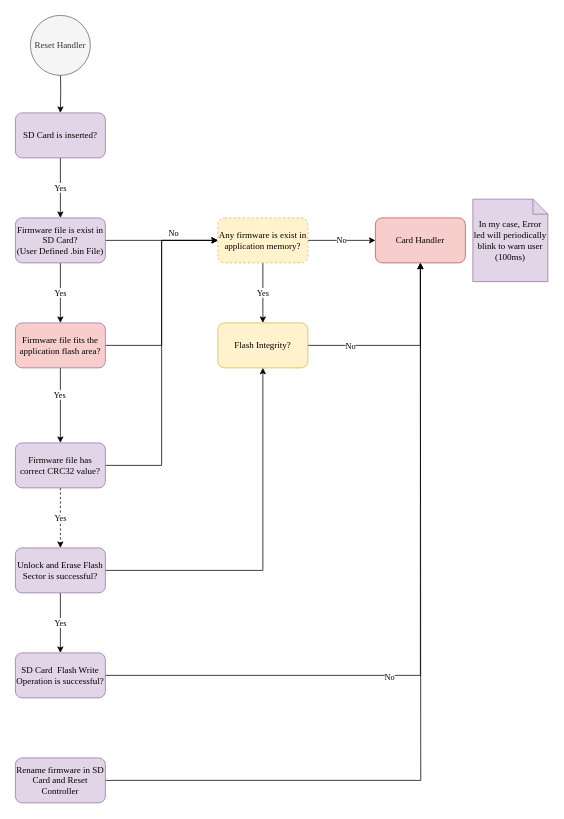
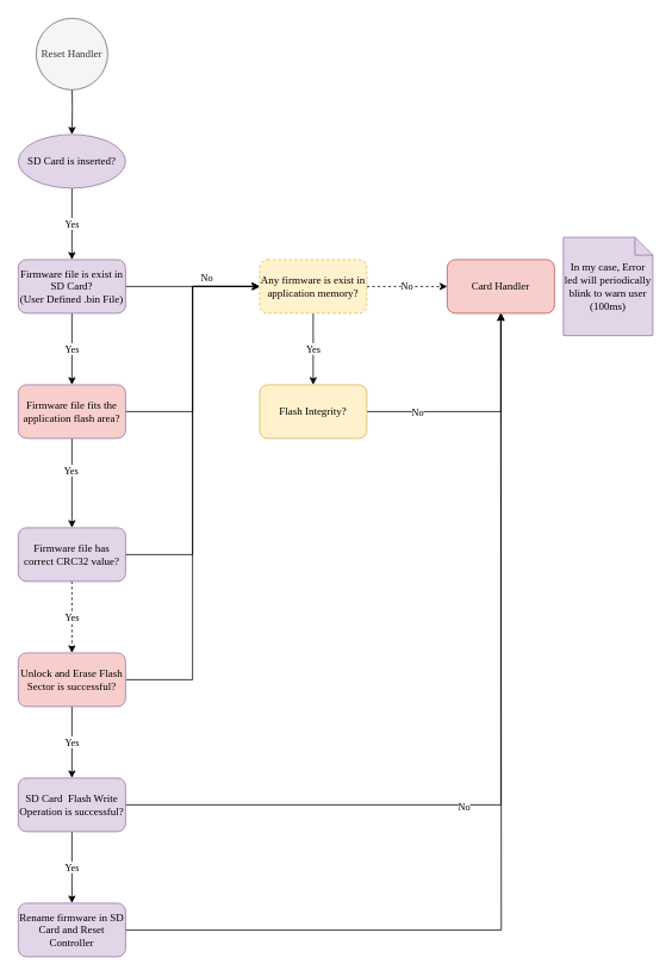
  <mxCell id="0" />
  <mxCell id="1" parent="0" />
  <mxCell id="2" value="Yes" style="edgeStyle=orthogonalEdgeStyle;rounded=0;orthogonalLoop=1;jettySize=auto;html=1;fontFamily=Comic Sans MS;" parent="1" source="3" target="6" edge="1"><mxGeometry relative="1" as="geometry" /></mxCell>
- <mxCell id="3" value="SD Card is inserted?" style="rounded=1;whiteSpace=wrap;html=1;fillColor=#e1d5e7;strokeColor=#9673a6;fontFamily=Comic Sans MS;" parent="1" vertex="1"><mxGeometry x="20" y="150" width="120" height="60" as="geometry" /></mxCell>
+ <mxCell id="3" value="SD Card is inserted?" style="ellipse;whiteSpace=wrap;html=1;fillColor=#e1d5e7;strokeColor=#9673a6;fontFamily=Comic Sans MS;" parent="1" vertex="1"><mxGeometry x="20" y="150" width="120" height="60" as="geometry" /></mxCell>
  <mxCell id="4" style="edgeStyle=orthogonalEdgeStyle;rounded=0;orthogonalLoop=1;jettySize=auto;html=1;entryX=0;entryY=0.5;entryDx=0;entryDy=0;" parent="1" source="6" target="16" edge="1"><mxGeometry relative="1" as="geometry" /></mxCell>
  <mxCell id="5" value="Yes" style="edgeStyle=orthogonalEdgeStyle;rounded=0;orthogonalLoop=1;jettySize=auto;html=1;fontFamily=Comic Sans MS;" edge="1" parent="1" source="6" target="30"><mxGeometry relative="1" as="geometry" /></mxCell>
  <mxCell id="6" value="&lt;div&gt;Firmware file is exist in SD Card?&lt;/div&gt;&lt;div&gt;(User Defined .bin File)&lt;br&gt;&lt;/div&gt;" style="whiteSpace=wrap;html=1;rounded=1;fillColor=#e1d5e7;strokeColor=#9673a6;fontFamily=Comic Sans MS;" parent="1" vertex="1"><mxGeometry x="20" y="290" width="120" height="60" as="geometry" /></mxCell>
  <mxCell id="7" style="edgeStyle=orthogonalEdgeStyle;rounded=0;orthogonalLoop=1;jettySize=auto;html=1;entryX=0;entryY=0.5;entryDx=0;entryDy=0;" parent="1" source="9" target="16" edge="1"><mxGeometry relative="1" as="geometry"><mxPoint x="210" y="320" as="targetPoint" /></mxGeometry></mxCell>
  <mxCell id="8" value="Yes" style="edgeStyle=orthogonalEdgeStyle;rounded=0;orthogonalLoop=1;jettySize=auto;html=1;fontFamily=Comic Sans MS;dashed=1;" edge="1" parent="1" source="9" target="33"><mxGeometry relative="1" as="geometry" /></mxCell>
  <mxCell id="9" value="Firmware file has correct CRC32 value?" style="whiteSpace=wrap;html=1;rounded=1;fillColor=#e1d5e7;strokeColor=#9673a6;fontFamily=Comic Sans MS;" parent="1" vertex="1"><mxGeometry x="20" y="590" width="120" height="60" as="geometry" /></mxCell>
+ <mxCell id="10" value="Yes" style="edgeStyle=orthogonalEdgeStyle;rounded=0;orthogonalLoop=1;jettySize=auto;html=1;fontFamily=Comic Sans MS;" parent="1" source="13" target="23" edge="1"><mxGeometry relative="1" as="geometry" /></mxCell>
  <mxCell id="11" style="edgeStyle=orthogonalEdgeStyle;rounded=0;orthogonalLoop=1;jettySize=auto;html=1;entryX=0.5;entryY=1;entryDx=0;entryDy=0;fontFamily=Comic Sans MS;" parent="1" source="13" target="20" edge="1"><mxGeometry relative="1" as="geometry" /></mxCell>
  <mxCell id="12" value="No" style="edgeLabel;html=1;align=center;verticalAlign=middle;resizable=0;points=[];fontFamily=Comic Sans MS;" parent="11" vertex="1" connectable="0"><mxGeometry x="-0.221" y="-1" relative="1" as="geometry"><mxPoint as="offset" /></mxGeometry></mxCell>
  <mxCell id="13" value="SD Card&amp;nbsp; Flash Write Operation is successful?" style="whiteSpace=wrap;html=1;rounded=1;fillColor=#e1d5e7;strokeColor=#9673a6;fontFamily=Comic Sans MS;" parent="1" vertex="1"><mxGeometry x="20" y="870" width="120" height="60" as="geometry" /></mxCell>
  <mxCell id="14" value="Yes" style="edgeStyle=orthogonalEdgeStyle;rounded=0;orthogonalLoop=1;jettySize=auto;html=1;fontFamily=Comic Sans MS;" parent="1" source="16" edge="1"><mxGeometry relative="1" as="geometry"><mxPoint x="350" y="430" as="targetPoint" /></mxGeometry></mxCell>
- <mxCell id="15" value="No" style="edgeStyle=orthogonalEdgeStyle;rounded=0;orthogonalLoop=1;jettySize=auto;html=1;entryX=0;entryY=0.5;entryDx=0;entryDy=0;fontFamily=Comic Sans MS;" parent="1" source="16" target="20" edge="1"><mxGeometry relative="1" as="geometry" /></mxCell>
+ <mxCell id="15" value="No" style="edgeStyle=orthogonalEdgeStyle;rounded=0;orthogonalLoop=1;jettySize=auto;html=1;entryX=0;entryY=0.5;entryDx=0;entryDy=0;fontFamily=Comic Sans MS;dashed=1;" parent="1" source="16" target="20" edge="1"><mxGeometry relative="1" as="geometry" /></mxCell>
  <mxCell id="16" value="Any firmware is exist in application memory?" style="whiteSpace=wrap;html=1;rounded=1;fillColor=#fff2cc;strokeColor=#d6b656;fontFamily=Comic Sans MS;dashed=1;" parent="1" vertex="1"><mxGeometry x="290" y="290" width="120" height="60" as="geometry" /></mxCell>
  <mxCell id="17" style="edgeStyle=orthogonalEdgeStyle;rounded=0;orthogonalLoop=1;jettySize=auto;html=1;entryX=0.5;entryY=1;entryDx=0;entryDy=0;fontFamily=Comic Sans MS;" edge="1" parent="1" source="19" target="20"><mxGeometry relative="1" as="geometry" /></mxCell>
  <mxCell id="18" value="No" style="edgeLabel;html=1;align=center;verticalAlign=middle;resizable=0;points=[];fontFamily=Comic Sans MS;" vertex="1" connectable="0" parent="17"><mxGeometry x="-0.561" relative="1" as="geometry"><mxPoint x="-1" as="offset" /></mxGeometry></mxCell>
  <mxCell id="19" value="Flash Integrity?" style="whiteSpace=wrap;html=1;rounded=1;fillColor=#fff2cc;strokeColor=#d6b656;fontFamily=Comic Sans MS;" parent="1" vertex="1"><mxGeometry x="290" y="430" width="120" height="60" as="geometry" /></mxCell>
  <mxCell id="20" value="Card Handler" style="whiteSpace=wrap;html=1;rounded=1;fillColor=#f8cecc;strokeColor=#b85450;fontFamily=Comic Sans MS;" parent="1" vertex="1"><mxGeometry x="500" y="290" width="120" height="60" as="geometry" /></mxCell>
  <mxCell id="21" value="In my case, Error led will periodically blink to warn user (100ms)" style="shape=note;size=20;whiteSpace=wrap;html=1;fontFamily=Comic Sans MS;fillColor=#e1d5e7;strokeColor=#9673a6;" parent="1" vertex="1"><mxGeometry x="630" y="265" width="100" height="110" as="geometry" /></mxCell>
  <mxCell id="22" style="edgeStyle=orthogonalEdgeStyle;rounded=0;orthogonalLoop=1;jettySize=auto;html=1;fontFamily=Comic Sans MS;" edge="1" parent="1" source="23"><mxGeometry relative="1" as="geometry"><mxPoint x="560" y="350" as="targetPoint" /></mxGeometry></mxCell>
  <mxCell id="23" value="Rename firmware in SD Card and Reset Controller" style="whiteSpace=wrap;html=1;rounded=1;fontFamily=Comic Sans MS;strokeColor=#9673a6;fillColor=#e1d5e7;" parent="1" vertex="1"><mxGeometry x="20" y="1010" width="120" height="60" as="geometry" /></mxCell>
  <mxCell id="24" value="" style="edgeStyle=orthogonalEdgeStyle;rounded=0;orthogonalLoop=1;jettySize=auto;html=1;fontFamily=Comic Sans MS;" parent="1" target="3" edge="1"><mxGeometry relative="1" as="geometry"><mxPoint x="80" y="90" as="sourcePoint" /></mxGeometry></mxCell>
  <mxCell id="25" value="Reset Handler" style="ellipse;whiteSpace=wrap;html=1;aspect=fixed;fontFamily=Comic Sans MS;fillColor=#f5f5f5;strokeColor=#666666;fontColor=#333333;" parent="1" vertex="1"><mxGeometry x="40" y="20" width="80" height="80" as="geometry" /></mxCell>
  <mxCell id="26" value="" style="edgeStyle=orthogonalEdgeStyle;rounded=0;orthogonalLoop=1;jettySize=auto;html=1;" edge="1" parent="1" source="30" target="9"><mxGeometry relative="1" as="geometry" /></mxCell>
  <mxCell id="27" value="Yes" style="edgeLabel;html=1;align=center;verticalAlign=middle;resizable=0;points=[];fontFamily=Comic Sans MS;" vertex="1" connectable="0" parent="26"><mxGeometry x="-0.292" y="-2" relative="1" as="geometry"><mxPoint as="offset" /></mxGeometry></mxCell>
  <mxCell id="28" style="edgeStyle=orthogonalEdgeStyle;rounded=0;orthogonalLoop=1;jettySize=auto;html=1;exitX=1;exitY=0.5;exitDx=0;exitDy=0;entryX=0;entryY=0.5;entryDx=0;entryDy=0;fontFamily=Comic Sans MS;" edge="1" parent="1" source="30" target="16"><mxGeometry relative="1" as="geometry" /></mxCell>
  <mxCell id="29" value="No" style="edgeLabel;html=1;align=center;verticalAlign=middle;resizable=0;points=[];fontFamily=Comic Sans MS;" vertex="1" connectable="0" parent="28"><mxGeometry x="0.34" y="1" relative="1" as="geometry"><mxPoint x="16" y="-30.88" as="offset" /></mxGeometry></mxCell>
  <mxCell id="30" value="Firmware file fits the application flash area?" style="whiteSpace=wrap;html=1;rounded=1;fontFamily=Comic Sans MS;strokeColor=#9673a6;fillColor=#f8cecc;" vertex="1" parent="1"><mxGeometry x="20" y="430" width="120" height="60" as="geometry" /></mxCell>
  <mxCell id="31" value="Yes" style="edgeStyle=orthogonalEdgeStyle;rounded=0;orthogonalLoop=1;jettySize=auto;html=1;fontFamily=Comic Sans MS;" edge="1" parent="1" source="33"><mxGeometry relative="1" as="geometry"><mxPoint x="80" y="870" as="targetPoint" /></mxGeometry></mxCell>
- <mxCell id="32" style="edgeStyle=orthogonalEdgeStyle;rounded=0;orthogonalLoop=1;jettySize=auto;html=1;fontFamily=Comic Sans MS;" edge="1" parent="1" source="33" target="19"><mxGeometry relative="1" as="geometry" /></mxCell>
- <mxCell id="33" value="Unlock and Erase Flash Sector is successful?" style="whiteSpace=wrap;html=1;rounded=1;fontFamily=Comic Sans MS;strokeColor=#9673a6;fillColor=#e1d5e7;" vertex="1" parent="1"><mxGeometry x="20" y="730" width="120" height="60" as="geometry" /></mxCell>
+ <mxCell id="32" style="edgeStyle=orthogonalEdgeStyle;rounded=0;orthogonalLoop=1;jettySize=auto;html=1;entryX=0;entryY=0.5;entryDx=0;entryDy=0;fontFamily=Comic Sans MS;" edge="1" parent="1" source="33" target="16"><mxGeometry relative="1" as="geometry" /></mxCell>
+ <mxCell id="33" value="Unlock and Erase Flash Sector is successful?" style="whiteSpace=wrap;html=1;rounded=1;fontFamily=Comic Sans MS;strokeColor=#9673a6;fillColor=#f8cecc;" vertex="1" parent="1"><mxGeometry x="20" y="730" width="120" height="60" as="geometry" /></mxCell>
